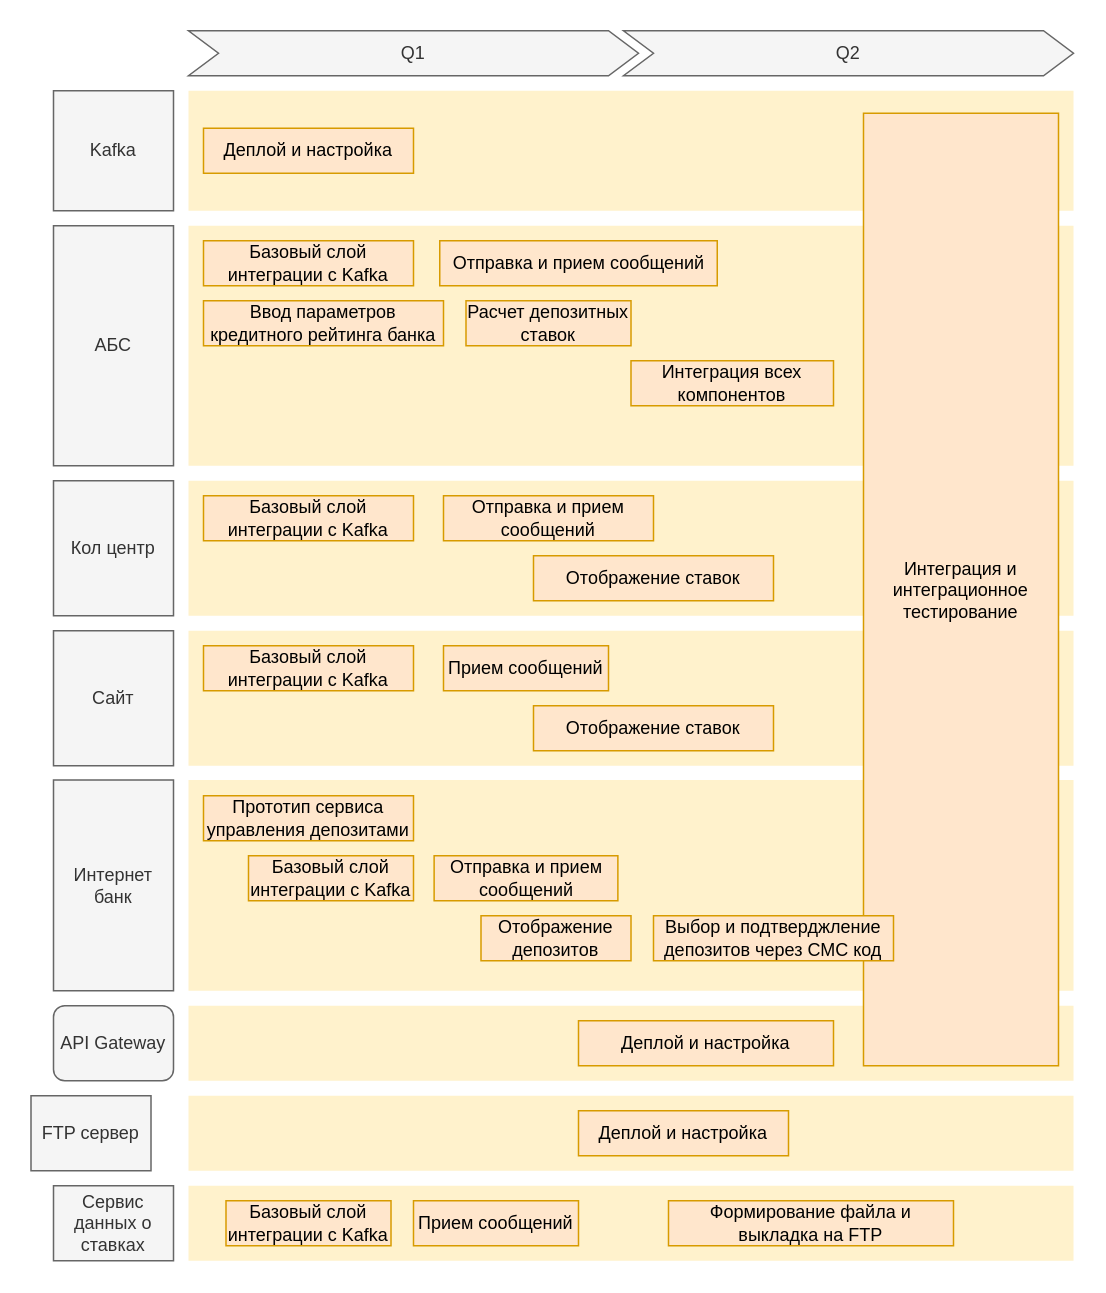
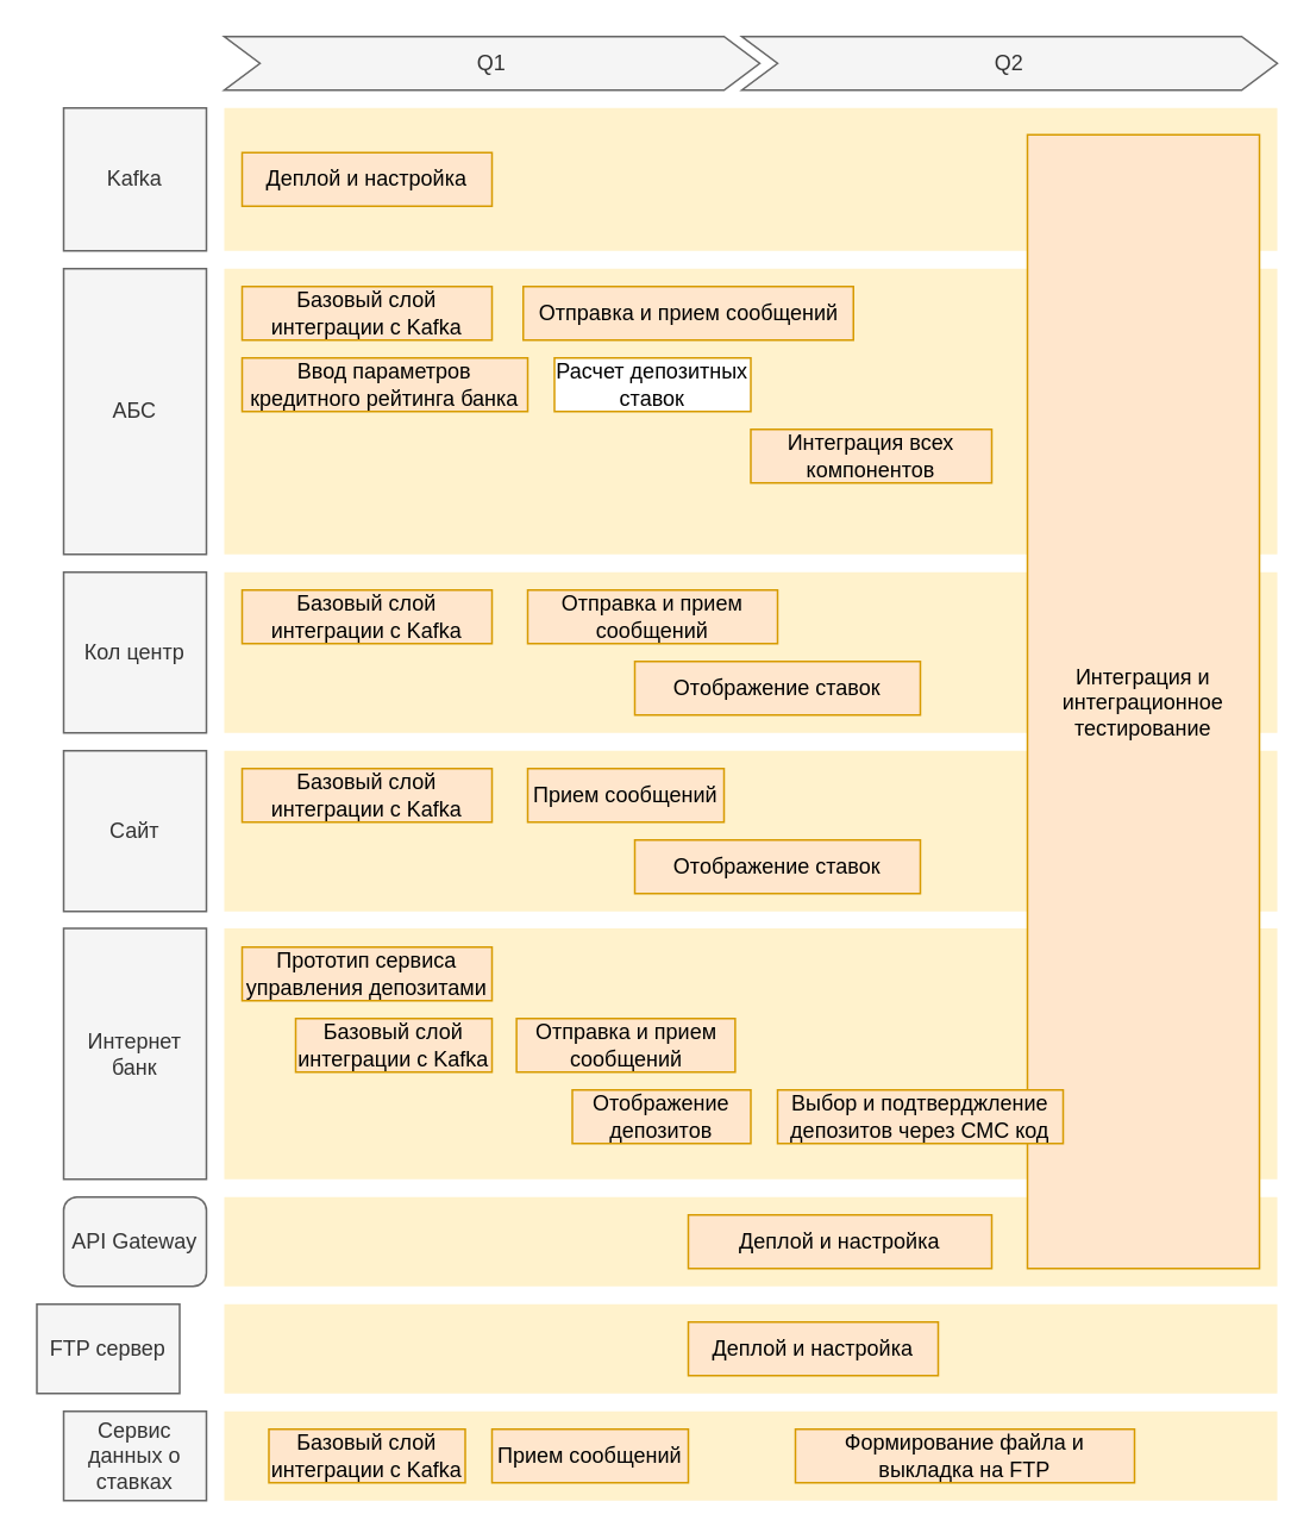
  <mxCell id="0" />
  <mxCell id="1" parent="0" />
  <mxCell id="2" value="Q1" style="shape=step;perimeter=stepPerimeter;whiteSpace=wrap;html=1;fixedSize=1;fillColor=#f5f5f5;fontColor=#333333;strokeColor=#666666;" vertex="1" parent="1"><mxGeometry x="125" y="20" width="300" height="30" as="geometry" /></mxCell>
  <mxCell id="3" value="АБС" style="rounded=0;whiteSpace=wrap;html=1;fillColor=#f5f5f5;fontColor=#333333;strokeColor=#666666;" vertex="1" parent="1"><mxGeometry x="35" y="150" width="80" height="160" as="geometry" /></mxCell>
  <mxCell id="4" value="" style="rounded=0;whiteSpace=wrap;html=1;fillColor=#fff2cc;strokeColor=none;" vertex="1" parent="1"><mxGeometry x="125" y="150" width="590" height="160" as="geometry" /></mxCell>
  <mxCell id="5" value="&lt;div&gt;&lt;span style=&quot;background-color: transparent; color: light-dark(rgb(0, 0, 0), rgb(255, 255, 255));&quot;&gt;Ввод параметров кредитного рейтинга банка&lt;/span&gt;&lt;/div&gt;" style="rounded=0;whiteSpace=wrap;html=1;fillColor=#ffe6cc;strokeColor=#d79b00;" vertex="1" parent="1"><mxGeometry x="135" y="200" width="160" height="30" as="geometry" /></mxCell>
- <mxCell id="6" value="Расчет депозитных ставок" style="rounded=0;whiteSpace=wrap;html=1;fillColor=#ffe6cc;strokeColor=#d79b00;" vertex="1" parent="1"><mxGeometry x="310" y="200" width="110" height="30" as="geometry" /></mxCell>
+ <mxCell id="6" value="Расчет депозитных ставок" style="rounded=0;whiteSpace=wrap;html=1;fillColor=#ffffff;strokeColor=#d79b00;" vertex="1" parent="1"><mxGeometry x="310" y="200" width="110" height="30" as="geometry" /></mxCell>
  <mxCell id="7" value="Базовый слой интеграции с Kafka" style="rounded=0;whiteSpace=wrap;html=1;fillColor=#ffe6cc;strokeColor=#d79b00;" vertex="1" parent="1"><mxGeometry x="135" y="160" width="140" height="30" as="geometry" /></mxCell>
  <mxCell id="8" value="Отправка и прием сообщений" style="rounded=0;whiteSpace=wrap;html=1;fillColor=#ffe6cc;strokeColor=#d79b00;" vertex="1" parent="1"><mxGeometry x="292.5" y="160" width="185" height="30" as="geometry" /></mxCell>
  <mxCell id="9" value="Кол центр" style="rounded=0;whiteSpace=wrap;html=1;fillColor=#f5f5f5;fontColor=#333333;strokeColor=#666666;" vertex="1" parent="1"><mxGeometry x="35" y="320" width="80" height="90" as="geometry" /></mxCell>
  <mxCell id="10" value="" style="rounded=0;whiteSpace=wrap;html=1;fillColor=#fff2cc;strokeColor=none;" vertex="1" parent="1"><mxGeometry x="125" y="320" width="590" height="90" as="geometry" /></mxCell>
  <mxCell id="11" value="Базовый слой интеграции с Kafka" style="rounded=0;whiteSpace=wrap;html=1;fillColor=#ffe6cc;strokeColor=#d79b00;" vertex="1" parent="1"><mxGeometry x="135" y="330" width="140" height="30" as="geometry" /></mxCell>
  <mxCell id="12" value="Отправка и прием сообщений" style="rounded=0;whiteSpace=wrap;html=1;fillColor=#ffe6cc;strokeColor=#d79b00;" vertex="1" parent="1"><mxGeometry x="295" y="330" width="140" height="30" as="geometry" /></mxCell>
  <mxCell id="13" value="&lt;div&gt;&lt;span style=&quot;background-color: transparent; color: light-dark(rgb(0, 0, 0), rgb(255, 255, 255));&quot;&gt;Отображение ставок&lt;/span&gt;&lt;/div&gt;" style="rounded=0;whiteSpace=wrap;html=1;fillColor=#ffe6cc;strokeColor=#d79b00;" vertex="1" parent="1"><mxGeometry x="355" y="370" width="160" height="30" as="geometry" /></mxCell>
  <mxCell id="14" value="Сайт" style="rounded=0;whiteSpace=wrap;html=1;fillColor=#f5f5f5;fontColor=#333333;strokeColor=#666666;" vertex="1" parent="1"><mxGeometry x="35" y="420" width="80" height="90" as="geometry" /></mxCell>
  <mxCell id="15" value="" style="rounded=0;whiteSpace=wrap;html=1;fillColor=#fff2cc;strokeColor=none;" vertex="1" parent="1"><mxGeometry x="125" y="420" width="590" height="90" as="geometry" /></mxCell>
  <mxCell id="16" value="Базовый слой интеграции с Kafka" style="rounded=0;whiteSpace=wrap;html=1;fillColor=#ffe6cc;strokeColor=#d79b00;" vertex="1" parent="1"><mxGeometry x="135" y="430" width="140" height="30" as="geometry" /></mxCell>
  <mxCell id="17" value="Прием сообщений" style="rounded=0;whiteSpace=wrap;html=1;fillColor=#ffe6cc;strokeColor=#d79b00;" vertex="1" parent="1"><mxGeometry x="295" y="430" width="110" height="30" as="geometry" /></mxCell>
  <mxCell id="18" value="&lt;div&gt;&lt;span style=&quot;background-color: transparent; color: light-dark(rgb(0, 0, 0), rgb(255, 255, 255));&quot;&gt;Отображение ставок&lt;/span&gt;&lt;/div&gt;" style="rounded=0;whiteSpace=wrap;html=1;fillColor=#ffe6cc;strokeColor=#d79b00;" vertex="1" parent="1"><mxGeometry x="355" y="470" width="160" height="30" as="geometry" /></mxCell>
  <mxCell id="19" value="Интеграция всех компонентов" style="rounded=0;whiteSpace=wrap;html=1;fillColor=#ffe6cc;strokeColor=#d79b00;" vertex="1" parent="1"><mxGeometry x="420" y="240" width="135" height="30" as="geometry" /></mxCell>
  <mxCell id="20" value="Kafka" style="rounded=0;whiteSpace=wrap;html=1;fillColor=#f5f5f5;fontColor=#333333;strokeColor=#666666;" vertex="1" parent="1"><mxGeometry x="35" y="60" width="80" height="80" as="geometry" /></mxCell>
  <mxCell id="21" value="" style="rounded=0;whiteSpace=wrap;html=1;fillColor=#fff2cc;strokeColor=none;" vertex="1" parent="1"><mxGeometry x="125" y="60" width="590" height="80" as="geometry" /></mxCell>
  <mxCell id="22" value="Деплой и настройка" style="rounded=0;whiteSpace=wrap;html=1;fillColor=#ffe6cc;strokeColor=#d79b00;" vertex="1" parent="1"><mxGeometry x="135" y="85" width="140" height="30" as="geometry" /></mxCell>
  <mxCell id="23" value="Интернет банк" style="rounded=0;whiteSpace=wrap;html=1;fillColor=#f5f5f5;fontColor=#333333;strokeColor=#666666;" vertex="1" parent="1"><mxGeometry x="35" y="519.5" width="80" height="140.5" as="geometry" /></mxCell>
  <mxCell id="24" value="Q2" style="shape=step;perimeter=stepPerimeter;whiteSpace=wrap;html=1;fixedSize=1;fillColor=#f5f5f5;fontColor=#333333;strokeColor=#666666;" vertex="1" parent="1"><mxGeometry x="415" y="20" width="300" height="30" as="geometry" /></mxCell>
  <mxCell id="25" value="" style="rounded=0;whiteSpace=wrap;html=1;fillColor=#fff2cc;strokeColor=none;" vertex="1" parent="1"><mxGeometry x="125" y="519.5" width="590" height="140.5" as="geometry" /></mxCell>
  <mxCell id="26" value="Прототип сервиса управления депозитами" style="rounded=0;whiteSpace=wrap;html=1;fillColor=#ffe6cc;strokeColor=#d79b00;" vertex="1" parent="1"><mxGeometry x="135" y="530" width="140" height="30" as="geometry" /></mxCell>
  <mxCell id="27" value="Базовый слой интеграции с Kafka" style="rounded=0;whiteSpace=wrap;html=1;fillColor=#ffe6cc;strokeColor=#d79b00;" vertex="1" parent="1"><mxGeometry x="165" y="570" width="110" height="30" as="geometry" /></mxCell>
  <mxCell id="28" value="Отправка и прием сообщений" style="rounded=0;whiteSpace=wrap;html=1;fillColor=#ffe6cc;strokeColor=#d79b00;" vertex="1" parent="1"><mxGeometry x="288.75" y="570" width="122.5" height="30" as="geometry" /></mxCell>
  <mxCell id="29" value="Отображение депозитов" style="rounded=0;whiteSpace=wrap;html=1;fillColor=#ffe6cc;strokeColor=#d79b00;" vertex="1" parent="1"><mxGeometry x="320" y="610" width="100" height="30" as="geometry" /></mxCell>
  <mxCell id="30" value="FTP сервер" style="rounded=0;whiteSpace=wrap;html=1;fillColor=#f5f5f5;fontColor=#333333;strokeColor=#666666;" vertex="1" parent="1"><mxGeometry x="20" y="730" width="80" height="50" as="geometry" /></mxCell>
  <mxCell id="31" value="" style="rounded=0;whiteSpace=wrap;html=1;fillColor=#fff2cc;strokeColor=none;" vertex="1" parent="1"><mxGeometry x="125" y="730" width="590" height="50" as="geometry" /></mxCell>
  <mxCell id="32" value="Деплой и настройка" style="rounded=0;whiteSpace=wrap;html=1;fillColor=#ffe6cc;strokeColor=#d79b00;" vertex="1" parent="1"><mxGeometry x="385" y="740" width="140" height="30" as="geometry" /></mxCell>
  <mxCell id="33" value="Сервис данных о ставках" style="rounded=0;whiteSpace=wrap;html=1;fillColor=#f5f5f5;fontColor=#333333;strokeColor=#666666;" vertex="1" parent="1"><mxGeometry x="35" y="790" width="80" height="50" as="geometry" /></mxCell>
  <mxCell id="34" value="" style="rounded=0;whiteSpace=wrap;html=1;fillColor=#fff2cc;strokeColor=none;" vertex="1" parent="1"><mxGeometry x="125" y="790" width="590" height="50" as="geometry" /></mxCell>
  <mxCell id="35" value="Формирование файла и выкладка на FTP" style="rounded=0;whiteSpace=wrap;html=1;fillColor=#ffe6cc;strokeColor=#d79b00;" vertex="1" parent="1"><mxGeometry x="445" y="800" width="190" height="30" as="geometry" /></mxCell>
  <mxCell id="36" value="Базовый слой интеграции с Kafka" style="rounded=0;whiteSpace=wrap;html=1;fillColor=#ffe6cc;strokeColor=#d79b00;" vertex="1" parent="1"><mxGeometry x="150" y="800" width="110" height="30" as="geometry" /></mxCell>
  <mxCell id="37" value="Прием сообщений" style="rounded=0;whiteSpace=wrap;html=1;fillColor=#ffe6cc;strokeColor=#d79b00;" vertex="1" parent="1"><mxGeometry x="275" y="800" width="110" height="30" as="geometry" /></mxCell>
  <mxCell id="38" value="API Gateway" style="whiteSpace=wrap;html=1;fillColor=#f5f5f5;fontColor=#333333;strokeColor=#666666;rounded=1;" vertex="1" parent="1"><mxGeometry x="35" y="670" width="80" height="50" as="geometry" /></mxCell>
  <mxCell id="39" value="" style="rounded=0;whiteSpace=wrap;html=1;fillColor=#fff2cc;strokeColor=none;" vertex="1" parent="1"><mxGeometry x="125" y="670" width="590" height="50" as="geometry" /></mxCell>
  <mxCell id="40" value="Интеграция и интеграционное тестирование" style="rounded=0;whiteSpace=wrap;html=1;fillColor=#ffe6cc;strokeColor=#d79b00;" vertex="1" parent="1"><mxGeometry x="575" y="75" width="130" height="635" as="geometry" /></mxCell>
  <mxCell id="41" value="Деплой и настройка" style="rounded=0;whiteSpace=wrap;html=1;fillColor=#ffe6cc;strokeColor=#d79b00;" vertex="1" parent="1"><mxGeometry x="385" y="680" width="170" height="30" as="geometry" /></mxCell>
  <mxCell id="42" value="Выбор и подтверджление депозитов через СМС код" style="rounded=0;whiteSpace=wrap;html=1;fillColor=#ffe6cc;strokeColor=#d79b00;" vertex="1" parent="1"><mxGeometry x="435" y="610" width="160" height="30" as="geometry" /></mxCell>
